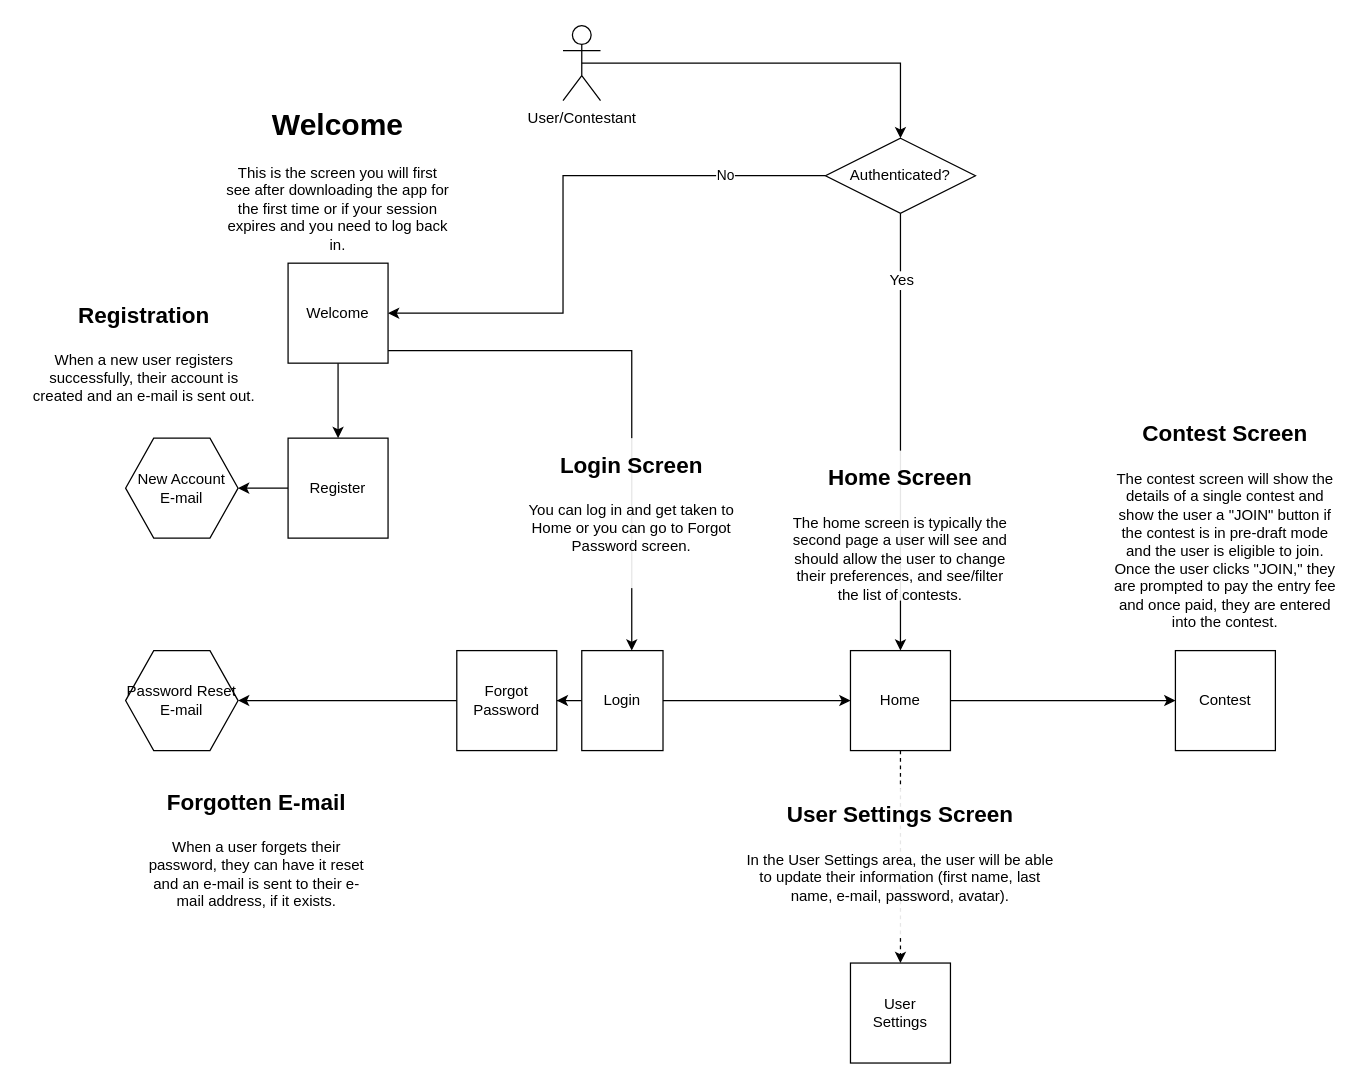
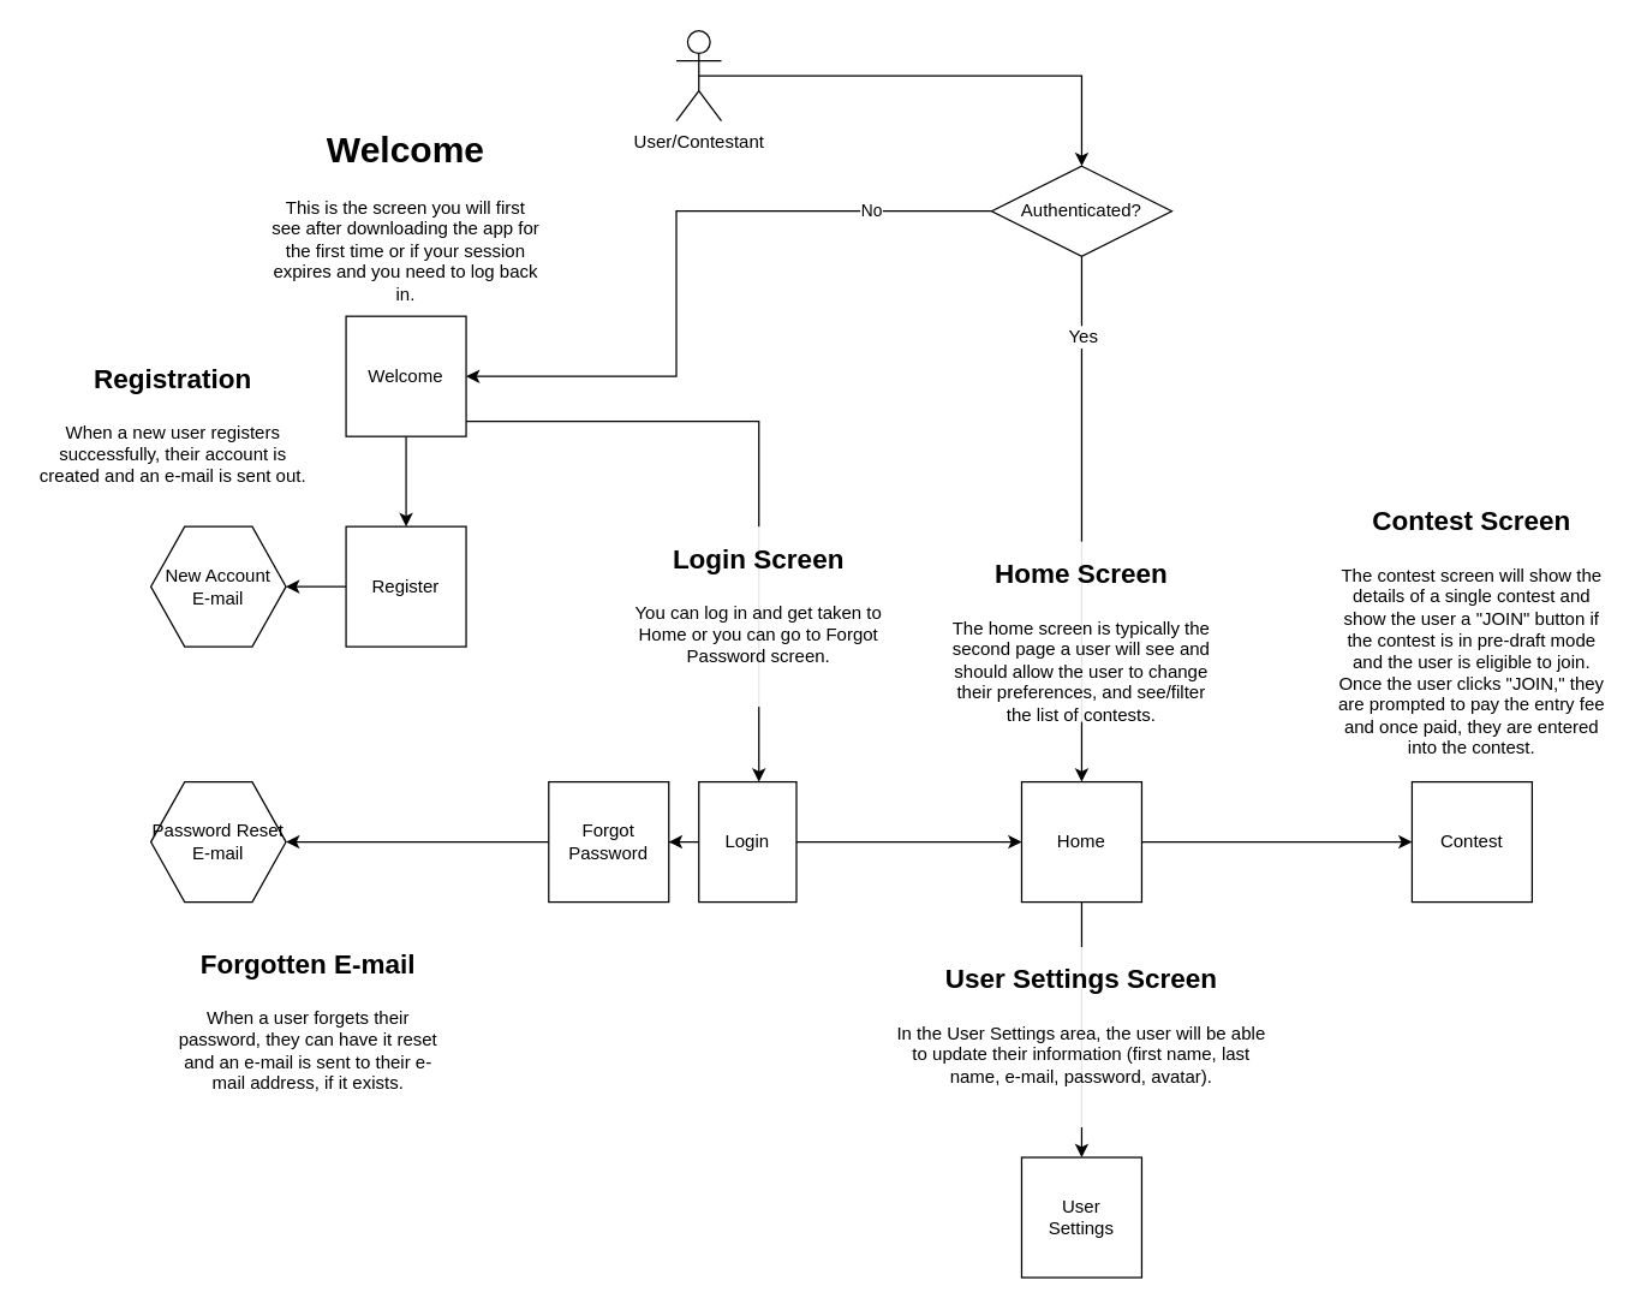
  <mxCell id="0" />
  <mxCell id="1" parent="0" />
  <mxCell id="2" value="" style="edgeStyle=orthogonalEdgeStyle;rounded=0;orthogonalLoop=1;jettySize=auto;html=1;" parent="1" source="4" target="9" edge="1"><mxGeometry relative="1" as="geometry"><Array as="points"><mxPoint x="505" y="280" /></Array></mxGeometry></mxCell>
  <mxCell id="3" value="" style="edgeStyle=orthogonalEdgeStyle;rounded=0;orthogonalLoop=1;jettySize=auto;html=1;" parent="1" source="4" target="6" edge="1"><mxGeometry relative="1" as="geometry" /></mxCell>
  <mxCell id="4" value="Welcome" style="whiteSpace=wrap;html=1;aspect=fixed;" parent="1" vertex="1"><mxGeometry x="230" y="210" width="80" height="80" as="geometry" /></mxCell>
  <mxCell id="5" value="" style="edgeStyle=orthogonalEdgeStyle;rounded=0;orthogonalLoop=1;jettySize=auto;html=1;" parent="1" source="6" target="24" edge="1"><mxGeometry relative="1" as="geometry" /></mxCell>
  <mxCell id="6" value="Register" style="whiteSpace=wrap;html=1;aspect=fixed;" parent="1" vertex="1"><mxGeometry x="230" y="350" width="80" height="80" as="geometry" /></mxCell>
  <mxCell id="7" value="" style="edgeStyle=orthogonalEdgeStyle;rounded=0;orthogonalLoop=1;jettySize=auto;html=1;" parent="1" source="9" target="16" edge="1"><mxGeometry relative="1" as="geometry" /></mxCell>
  <mxCell id="8" value="" style="edgeStyle=orthogonalEdgeStyle;rounded=0;orthogonalLoop=1;jettySize=auto;html=1;" parent="1" source="9" target="12" edge="1"><mxGeometry relative="1" as="geometry" /></mxCell>
  <mxCell id="9" value="Login" style="whiteSpace=wrap;html=1;aspect=fixed;" parent="1" vertex="1"><mxGeometry x="465" y="520" width="65" height="80" as="geometry" /></mxCell>
  <mxCell id="10" value="" style="edgeStyle=orthogonalEdgeStyle;rounded=0;orthogonalLoop=1;jettySize=auto;html=1;" edge="1" parent="1" source="12" target="14"><mxGeometry relative="1" as="geometry" /></mxCell>
- <mxCell id="11" value="" style="edgeStyle=orthogonalEdgeStyle;rounded=0;orthogonalLoop=1;jettySize=auto;html=1;dashed=1;" edge="1" parent="1" source="12" target="13"><mxGeometry relative="1" as="geometry" /></mxCell>
+ <mxCell id="11" value="" style="edgeStyle=orthogonalEdgeStyle;rounded=0;orthogonalLoop=1;jettySize=auto;html=1;" edge="1" parent="1" source="12" target="13"><mxGeometry relative="1" as="geometry" /></mxCell>
  <mxCell id="12" value="Home" style="whiteSpace=wrap;html=1;aspect=fixed;" parent="1" vertex="1"><mxGeometry x="680" y="520" width="80" height="80" as="geometry" /></mxCell>
  <mxCell id="13" value="User&lt;br&gt;Settings" style="whiteSpace=wrap;html=1;aspect=fixed;" vertex="1" parent="1"><mxGeometry x="680" y="770" width="80" height="80" as="geometry" /></mxCell>
  <mxCell id="14" value="Contest" style="whiteSpace=wrap;html=1;aspect=fixed;" vertex="1" parent="1"><mxGeometry x="940" y="520" width="80" height="80" as="geometry" /></mxCell>
  <mxCell id="15" value="" style="edgeStyle=orthogonalEdgeStyle;rounded=0;orthogonalLoop=1;jettySize=auto;html=1;" parent="1" source="16" target="23" edge="1"><mxGeometry relative="1" as="geometry" /></mxCell>
  <mxCell id="16" value="Forgot Password" style="whiteSpace=wrap;html=1;aspect=fixed;" parent="1" vertex="1"><mxGeometry x="365" y="520" width="80" height="80" as="geometry" /></mxCell>
  <mxCell id="17" value="No" style="edgeStyle=orthogonalEdgeStyle;rounded=0;orthogonalLoop=1;jettySize=auto;html=1;exitX=0;exitY=0.5;exitDx=0;exitDy=0;entryX=1;entryY=0.5;entryDx=0;entryDy=0;" parent="1" source="20" target="4" edge="1"><mxGeometry x="-0.652" relative="1" as="geometry"><Array as="points"><mxPoint x="450" y="140" /><mxPoint x="450" y="250" /></Array><mxPoint as="offset" /></mxGeometry></mxCell>
  <mxCell id="18" style="edgeStyle=orthogonalEdgeStyle;rounded=0;orthogonalLoop=1;jettySize=auto;html=1;entryX=0.5;entryY=0;entryDx=0;entryDy=0;exitX=0.5;exitY=1;exitDx=0;exitDy=0;" parent="1" source="20" target="12" edge="1"><mxGeometry relative="1" as="geometry"><mxPoint x="560" y="260" as="sourcePoint" /></mxGeometry></mxCell>
  <mxCell id="19" value="Yes" style="text;html=1;resizable=0;points=[];align=center;verticalAlign=middle;labelBackgroundColor=#ffffff;" parent="18" vertex="1" connectable="0"><mxGeometry x="-0.31" y="-2" relative="1" as="geometry"><mxPoint x="2" y="-68" as="offset" /></mxGeometry></mxCell>
  <mxCell id="20" value="Authenticated?" style="rhombus;whiteSpace=wrap;html=1;" parent="1" vertex="1"><mxGeometry x="660" y="110" width="120" height="60" as="geometry" /></mxCell>
  <mxCell id="21" value="" style="edgeStyle=orthogonalEdgeStyle;rounded=0;orthogonalLoop=1;jettySize=auto;html=1;exitX=0.5;exitY=0.5;exitDx=0;exitDy=0;exitPerimeter=0;" parent="1" source="22" target="20" edge="1"><mxGeometry relative="1" as="geometry"><mxPoint x="560" y="150" as="sourcePoint" /><Array as="points"><mxPoint x="720" y="50" /></Array></mxGeometry></mxCell>
  <mxCell id="22" value="User/Contestant" style="shape=umlActor;verticalLabelPosition=bottom;labelBackgroundColor=#ffffff;verticalAlign=top;html=1;outlineConnect=0;" parent="1" vertex="1"><mxGeometry x="450" y="20" width="30" height="60" as="geometry" /></mxCell>
  <mxCell id="23" value="&lt;div&gt;&lt;span&gt;Password Reset E-mail&lt;/span&gt;&lt;/div&gt;" style="shape=hexagon;perimeter=hexagonPerimeter2;whiteSpace=wrap;html=1;align=center;" parent="1" vertex="1"><mxGeometry x="100" y="520" width="90" height="80" as="geometry" /></mxCell>
  <mxCell id="24" value="&lt;div&gt;&lt;span&gt;New Account&lt;/span&gt;&lt;/div&gt;&lt;div&gt;&lt;span&gt;E-mail&lt;/span&gt;&lt;/div&gt;" style="shape=hexagon;perimeter=hexagonPerimeter2;whiteSpace=wrap;html=1;align=center;" parent="1" vertex="1"><mxGeometry x="100" y="350" width="90" height="80" as="geometry" /></mxCell>
  <mxCell id="25" value="&lt;h1&gt;Welcome&lt;/h1&gt;&lt;p&gt;This is the screen you will first see after downloading the app for the first time or if your session expires and you need to log back in.&lt;/p&gt;" style="text;html=1;strokeColor=none;fillColor=none;spacing=5;spacingTop=-20;whiteSpace=wrap;overflow=hidden;rounded=0;align=center;" parent="1" vertex="1"><mxGeometry x="175" y="80" width="190" height="120" as="geometry" /></mxCell>
  <mxCell id="26" value="&lt;h1&gt;&lt;font style=&quot;font-size: 18px&quot;&gt;Registration&lt;/font&gt;&lt;/h1&gt;&lt;p&gt;When a new user registers successfully, their account is created and an e-mail is sent out.&lt;/p&gt;" style="text;html=1;strokeColor=none;fillColor=none;spacing=5;spacingTop=-20;whiteSpace=wrap;overflow=hidden;rounded=0;align=center;" parent="1" vertex="1"><mxGeometry x="20" y="230" width="190" height="120" as="geometry" /></mxCell>
  <mxCell id="27" value="&lt;h1&gt;&lt;font style=&quot;font-size: 18px&quot;&gt;Login Screen&lt;/font&gt;&lt;/h1&gt;&lt;p&gt;You can log in and get taken to Home or you can go to Forgot Password screen.&lt;/p&gt;" style="text;html=1;strokeColor=none;fillColor=#ffffff;spacing=5;spacingTop=-20;whiteSpace=wrap;overflow=hidden;rounded=0;align=center;opacity=90;" parent="1" vertex="1"><mxGeometry x="410" y="350" width="190" height="120" as="geometry" /></mxCell>
  <mxCell id="28" value="&lt;h1&gt;&lt;font style=&quot;font-size: 18px&quot;&gt;Forgotten E-mail&lt;/font&gt;&lt;/h1&gt;&lt;p&gt;When a user forgets their password, they can have it reset and an e-mail is sent to their e-mail address, if it exists.&lt;/p&gt;" style="text;html=1;strokeColor=none;fillColor=none;spacing=5;spacingTop=-20;whiteSpace=wrap;overflow=hidden;rounded=0;align=center;" parent="1" vertex="1"><mxGeometry x="110" y="620" width="190" height="120" as="geometry" /></mxCell>
  <mxCell id="29" value="&lt;h1&gt;&lt;font style=&quot;font-size: 18px&quot;&gt;Home Screen&lt;/font&gt;&lt;/h1&gt;&lt;p&gt;The home screen is typically the second page a user will see and should allow the user to change their preferences, and see/filter the list of contests.&lt;/p&gt;" style="text;html=1;spacing=5;spacingTop=-20;whiteSpace=wrap;overflow=hidden;rounded=0;align=center;fillColor=#ffffff;opacity=90;" parent="1" vertex="1"><mxGeometry x="625" y="360" width="190" height="120" as="geometry" /></mxCell>
  <mxCell id="30" value="&lt;h1&gt;&lt;font style=&quot;font-size: 18px&quot;&gt;User Settings Screen&lt;/font&gt;&lt;/h1&gt;&lt;p&gt;In the User Settings area, the user will be able to update their information (first name, last name, e-mail, password, avatar).&lt;/p&gt;" style="text;html=1;strokeColor=none;fillColor=#ffffff;spacing=5;spacingTop=-20;whiteSpace=wrap;overflow=hidden;rounded=0;align=center;opacity=90;" vertex="1" parent="1"><mxGeometry x="590" y="630" width="260" height="120" as="geometry" /></mxCell>
  <mxCell id="31" value="&lt;h1&gt;&lt;font style=&quot;font-size: 18px&quot;&gt;Contest Screen&lt;/font&gt;&lt;/h1&gt;&lt;p&gt;The contest screen will show the details of a single contest and show the user a &quot;JOIN&quot; button if the contest is in pre-draft mode and the user is eligible to join. Once the user clicks &quot;JOIN,&quot; they are prompted to pay the entry fee and once paid, they are entered into the contest.&lt;/p&gt;" style="text;html=1;spacing=5;spacingTop=-20;whiteSpace=wrap;overflow=hidden;rounded=0;align=center;fillColor=#ffffff;opacity=90;" vertex="1" parent="1"><mxGeometry x="885" y="325" width="190" height="190" as="geometry" /></mxCell>
